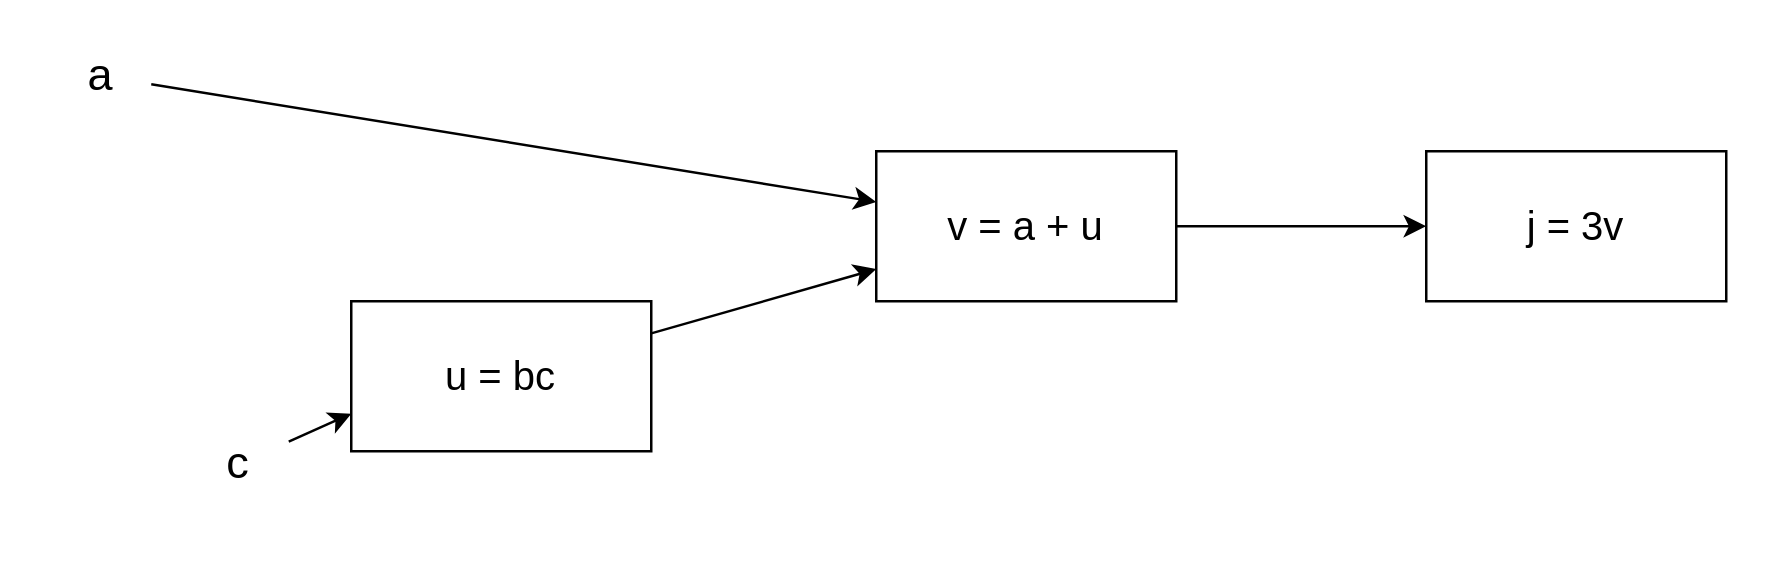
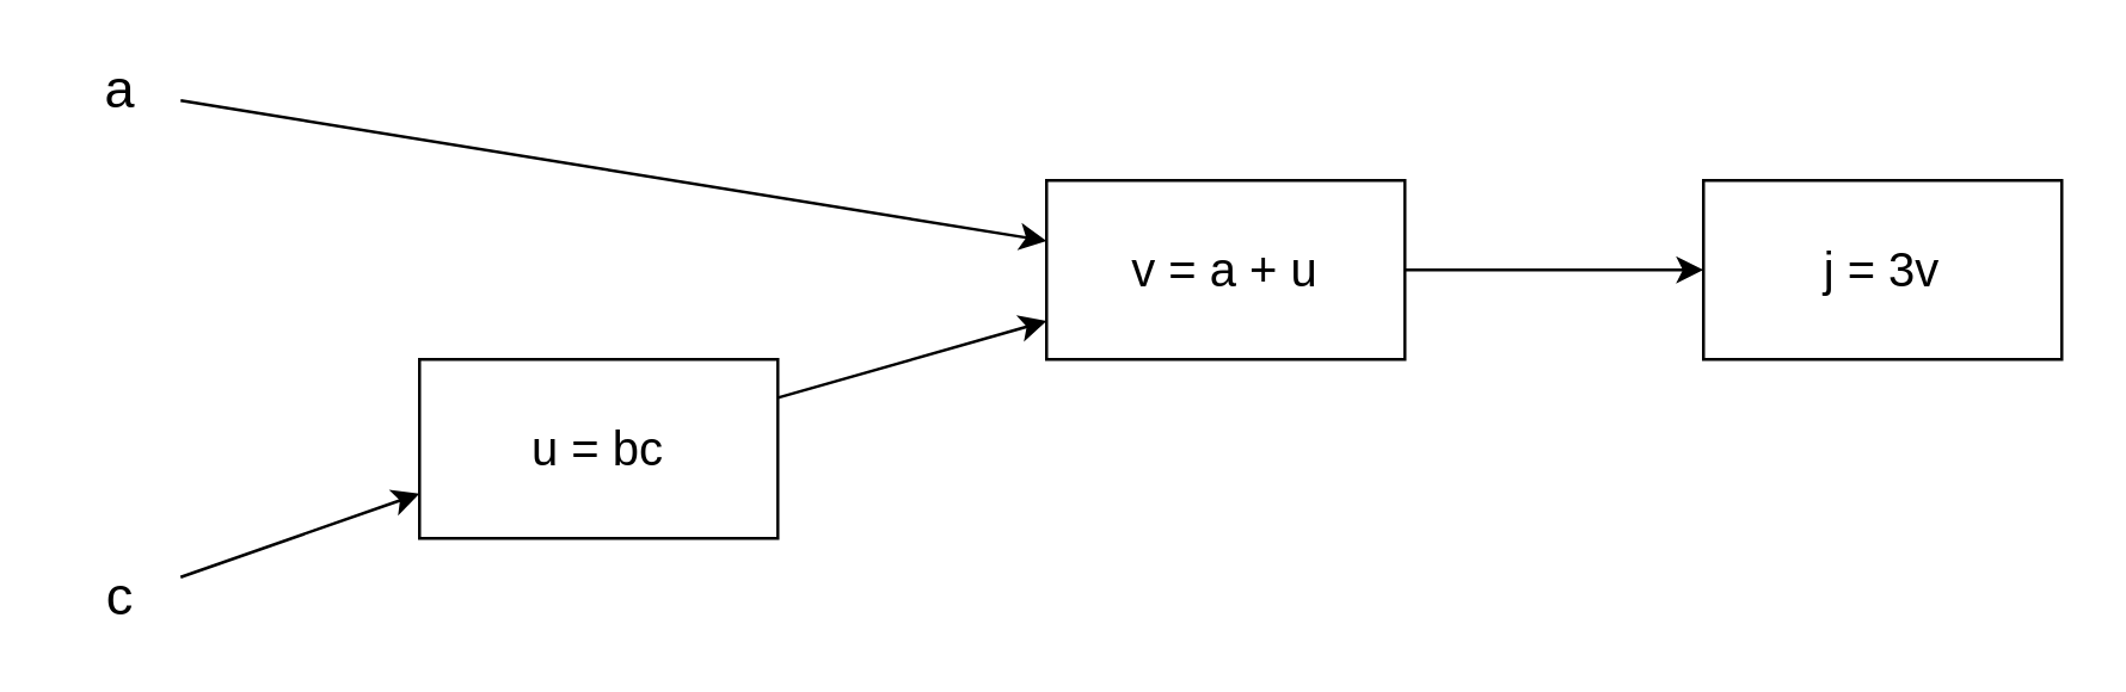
  <mxCell id="0" />
  <mxCell id="1" parent="0" />
  <mxCell id="2" style="edgeStyle=none;rounded=0;orthogonalLoop=1;jettySize=auto;html=1;" edge="1" parent="1" source="3" target="5"><mxGeometry relative="1" as="geometry" /></mxCell>
  <mxCell id="3" value="&lt;font style=&quot;font-size: 16px&quot;&gt;u = bc&lt;/font&gt;" style="rounded=0;whiteSpace=wrap;html=1;" vertex="1" parent="1"><mxGeometry x="140" y="120" width="120" height="60" as="geometry" /></mxCell>
  <mxCell id="4" style="edgeStyle=none;rounded=0;orthogonalLoop=1;jettySize=auto;html=1;" edge="1" parent="1" source="5" target="6"><mxGeometry relative="1" as="geometry" /></mxCell>
  <mxCell id="5" value="&lt;font style=&quot;font-size: 16px&quot;&gt;v = a + u&lt;/font&gt;" style="rounded=0;whiteSpace=wrap;html=1;" vertex="1" parent="1"><mxGeometry x="350" y="60" width="120" height="60" as="geometry" /></mxCell>
  <mxCell id="6" value="&lt;font style=&quot;font-size: 16px&quot;&gt;j = 3v&lt;/font&gt;" style="rounded=0;whiteSpace=wrap;html=1;" vertex="1" parent="1"><mxGeometry x="570" y="60" width="120" height="60" as="geometry" /></mxCell>
  <mxCell id="7" style="edgeStyle=none;rounded=0;orthogonalLoop=1;jettySize=auto;html=1;" edge="1" parent="1" source="8" target="5"><mxGeometry relative="1" as="geometry" /></mxCell>
  <mxCell id="8" value="&lt;font style=&quot;font-size: 18px&quot;&gt;a&lt;/font&gt;" style="text;html=1;strokeColor=none;fillColor=none;align=center;verticalAlign=middle;whiteSpace=wrap;rounded=0;" vertex="1" parent="1"><mxGeometry x="20" y="20" width="40" height="20" as="geometry" /></mxCell>
  <mxCell id="9" style="edgeStyle=none;rounded=0;orthogonalLoop=1;jettySize=auto;html=1;entryX=0;entryY=0.75;entryDx=0;entryDy=0;" edge="1" parent="1" source="10" target="3"><mxGeometry relative="1" as="geometry" /></mxCell>
- <mxCell id="10" value="&lt;font style=&quot;font-size: 18px&quot;&gt;c&lt;/font&gt;" style="text;html=1;strokeColor=none;fillColor=none;align=center;verticalAlign=middle;whiteSpace=wrap;rounded=0;" vertex="1" parent="1"><mxGeometry x="75" y="175" width="40" height="20" as="geometry" /></mxCell>
+ <mxCell id="10" value="&lt;font style=&quot;font-size: 18px&quot;&gt;c&lt;/font&gt;" style="text;html=1;strokeColor=none;fillColor=none;align=center;verticalAlign=middle;whiteSpace=wrap;rounded=0;" vertex="1" parent="1"><mxGeometry x="20" y="190" width="40" height="20" as="geometry" /></mxCell>
